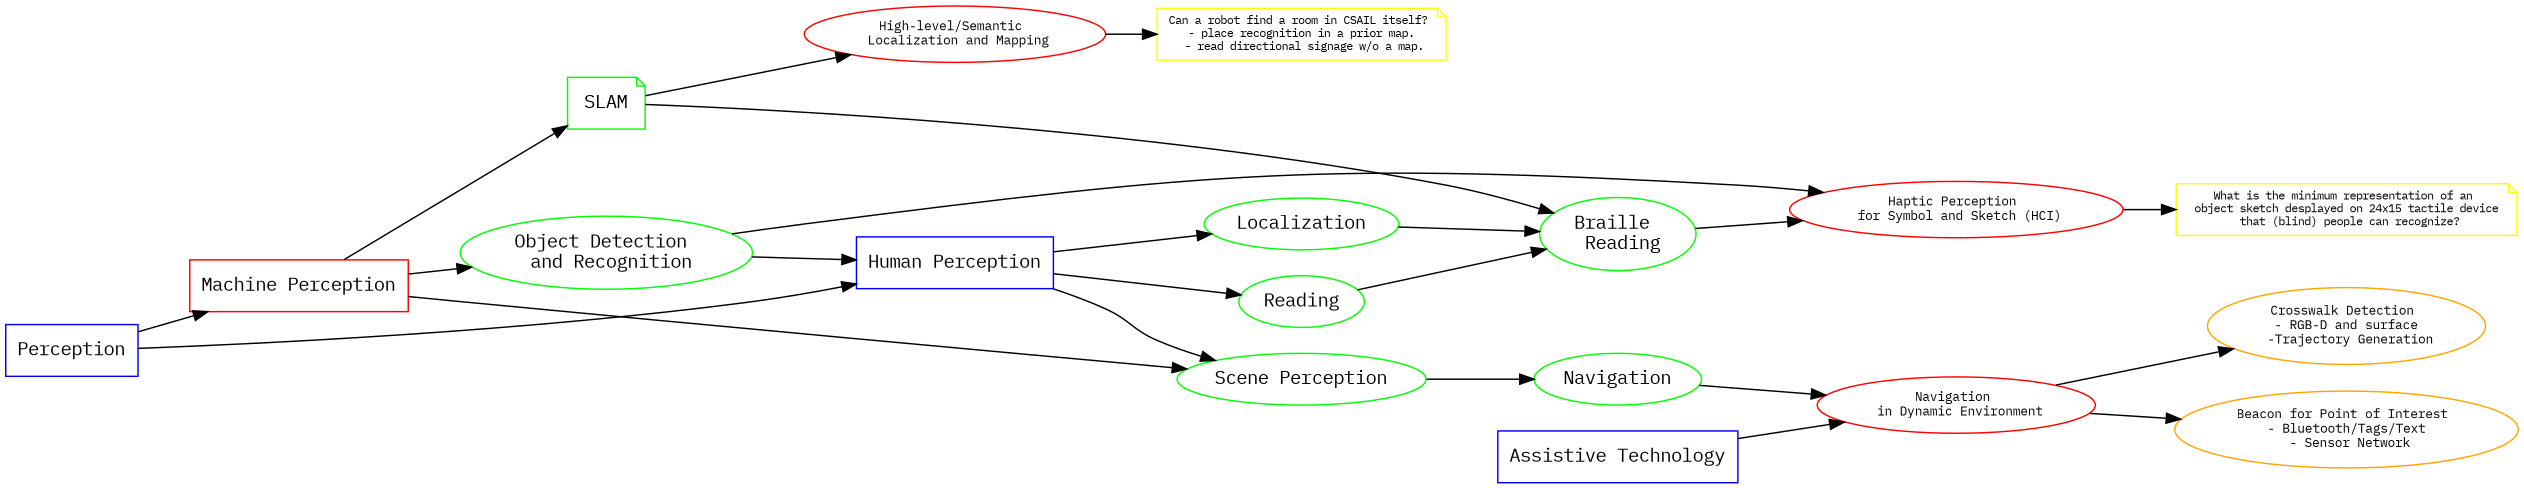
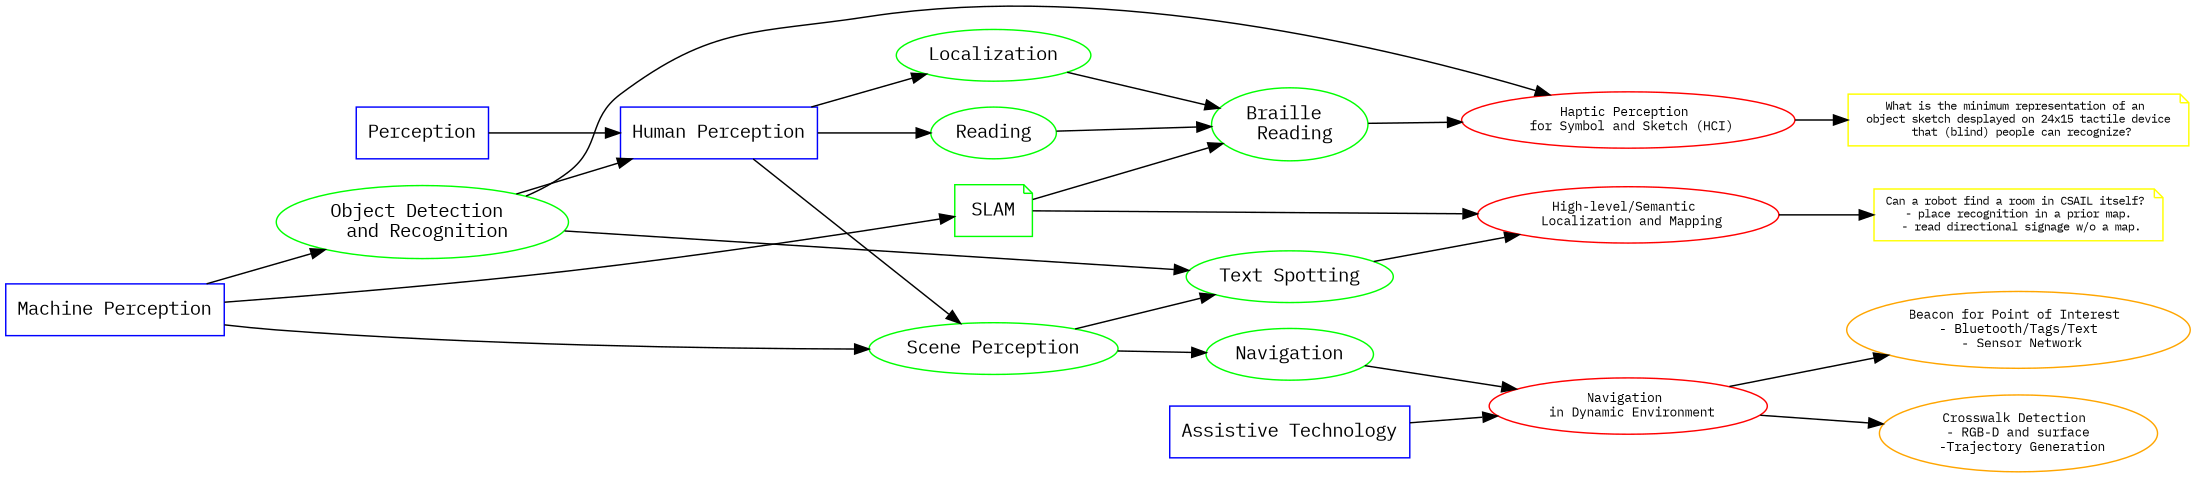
  digraph {
    fontname="IBM Plex Mono"
    rankdir=LR
    node [color=green fontname="IBM Plex Mono" fontsize=13 shape=ellipse]
    edge [fontname="IBM Plex Mono"]
    n1 [color=blue label=Perception shape=box]
-   n2 [color=red label="Machine Perception" shape=box]
+   n2 [color=blue label="Machine Perception" shape=box]
    n3 [color=blue label="Human Perception" shape=box]
    n4 [label=SLAM shape=note]
    n5 [label="Object Detection \n and Recognition"]
    n6 [label="Scene Perception"]
    n7 [label=Localization]
    n8 [label=Reading]
    n9 [color=red fontsize=9 label="High-level/Semantic \n Localization and Mapping"]
    n10 [label="Braille \n Reading"]
    n11 [color=red fontsize=9 label="Haptic Perception \n for Symbol and Sketch (HCI)"]
+   n12 [label="Text Spotting"]
    n13 [label=Navigation]
    n14 [color=blue label="Assistive Technology" shape=box]
    n15 [color=red fontsize=9 label="Navigation \n in Dynamic Environment"]
    n16 [color=orange fontsize=9 label="Beacon for Point of Interest \n - Bluetooth/Tags/Text \n - Sensor Network"]
    n17 [color=orange fontsize=9 label="Crosswalk Detection \n - RGB-D and surface \n -Trajectory Generation"]
    n18 [color=yellow fontsize=8 label="What is the minimum representation of an \n object sketch desplayed on 24x15 tactile device \n that (blind) people can recognize?" shape=note]
    n19 [color=yellow fontsize=8 label="Can a robot find a room in CSAIL itself? \n - place recognition in a prior map. \n - read directional signage w/o a map." shape=note]
-   n1 -> n2
    n1 -> n3
    n2 -> n4
    n2 -> n5
    n2 -> n6
    n3 -> n6
    n3 -> n7
    n3 -> n8
    n4 -> n9
    n4 -> n10
    n5 -> n3
    n5 -> n11
+   n5 -> n12
+   n6 -> n12
    n6 -> n13
    n7 -> n10
    n8 -> n10
    n9 -> n19
    n10 -> n11
    n11 -> n18
+   n12 -> n9
    n13 -> n15
    n14 -> n15
    n15 -> n16
    n15 -> n17
  }
